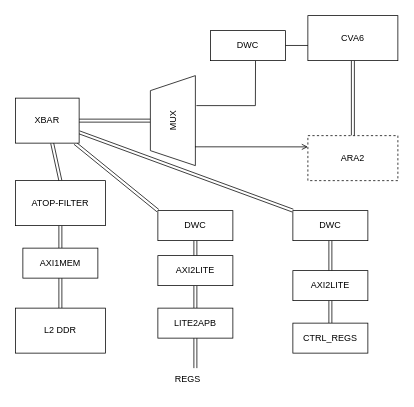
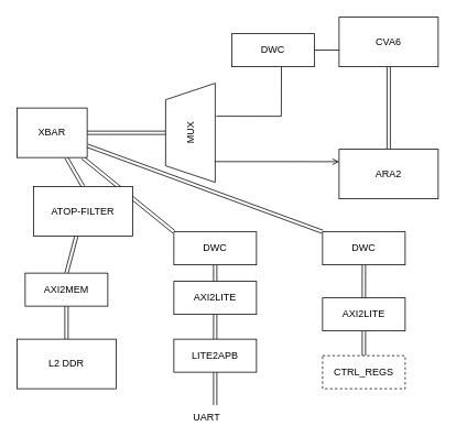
  <mxCell id="0" />
  <mxCell id="1" parent="0" />
  <mxCell id="2" value="" style="endArrow=none;html=1;rounded=0;" edge="1" parent="1"><mxGeometry width="50" height="50" relative="1" as="geometry"><mxPoint x="380" y="59.8" as="sourcePoint" /><mxPoint x="420" y="59.8" as="targetPoint" /></mxGeometry></mxCell>
  <mxCell id="3" style="edgeStyle=none;rounded=0;orthogonalLoop=1;jettySize=auto;html=1;exitX=0.5;exitY=0;exitDx=0;exitDy=0;entryX=1;entryY=0.5;entryDx=0;entryDy=0;shape=link;" edge="1" parent="1" source="4" target="15"><mxGeometry relative="1" as="geometry" /></mxCell>
  <mxCell id="4" value="MUX" style="shape=trapezoid;perimeter=trapezoidPerimeter;html=1;fixedSize=1;rotation=-90;horizontal=1;whiteSpace=wrap;labelPosition=center;verticalLabelPosition=middle;align=center;verticalAlign=middle;fontStyle=0" vertex="1" parent="1"><mxGeometry x="170" y="130" width="120" height="60" as="geometry" /></mxCell>
  <mxCell id="5" style="rounded=0;orthogonalLoop=1;jettySize=auto;html=1;entryX=0.5;entryY=0;entryDx=0;entryDy=0;shape=link;" edge="1" parent="1" source="6" target="10"><mxGeometry relative="1" as="geometry" /></mxCell>
  <mxCell id="6" value="CVA6" style="rounded=0;whiteSpace=wrap;html=1;" vertex="1" parent="1"><mxGeometry x="410" y="20" width="120" height="60" as="geometry" /></mxCell>
  <mxCell id="7" value="DWC" style="rounded=0;whiteSpace=wrap;html=1;" vertex="1" parent="1"><mxGeometry x="280" y="40" width="100" height="40" as="geometry" /></mxCell>
  <mxCell id="8" value="" style="endArrow=none;html=1;rounded=0;entryX=0.602;entryY=1.01;entryDx=0;entryDy=0;entryPerimeter=0;" edge="1" parent="1" target="7"><mxGeometry width="50" height="50" relative="1" as="geometry"><mxPoint x="340" y="140" as="sourcePoint" /><mxPoint x="400" y="130" as="targetPoint" /></mxGeometry></mxCell>
  <mxCell id="9" value="" style="endArrow=none;html=1;rounded=0;exitX=0.667;exitY=1.023;exitDx=0;exitDy=0;exitPerimeter=0;" edge="1" parent="1" source="4"><mxGeometry width="50" height="50" relative="1" as="geometry"><mxPoint x="350" y="180" as="sourcePoint" /><mxPoint x="340" y="140" as="targetPoint" /></mxGeometry></mxCell>
- <mxCell id="10" value="ARA2" style="rounded=0;whiteSpace=wrap;html=1;dashed=1;" vertex="1" parent="1"><mxGeometry x="410" y="180" width="120" height="60" as="geometry" /></mxCell>
+ <mxCell id="10" value="ARA2" style="rounded=0;whiteSpace=wrap;html=1;" vertex="1" parent="1"><mxGeometry x="410" y="180" width="120" height="60" as="geometry" /></mxCell>
  <mxCell id="11" value="" style="endArrow=open;html=1;rounded=0;entryX=0;entryY=0.25;entryDx=0;entryDy=0;exitX=0.209;exitY=0.992;exitDx=0;exitDy=0;exitPerimeter=0;" edge="1" parent="1" source="4" target="10"><mxGeometry width="50" height="50" relative="1" as="geometry"><mxPoint x="320" y="270" as="sourcePoint" /><mxPoint x="370" y="220" as="targetPoint" /></mxGeometry></mxCell>
  <mxCell id="12" style="edgeStyle=none;rounded=0;orthogonalLoop=1;jettySize=auto;html=1;entryX=0.5;entryY=0;entryDx=0;entryDy=0;shape=link;" edge="1" parent="1" source="15" target="17"><mxGeometry relative="1" as="geometry" /></mxCell>
  <mxCell id="13" style="edgeStyle=none;shape=link;rounded=0;orthogonalLoop=1;jettySize=auto;html=1;entryX=0;entryY=0;entryDx=0;entryDy=0;" edge="1" parent="1" source="15" target="22"><mxGeometry relative="1" as="geometry" /></mxCell>
  <mxCell id="14" style="edgeStyle=none;shape=link;rounded=0;orthogonalLoop=1;jettySize=auto;html=1;entryX=0;entryY=0;entryDx=0;entryDy=0;" edge="1" parent="1" source="15" target="29"><mxGeometry relative="1" as="geometry" /></mxCell>
  <mxCell id="15" value="XBAR" style="rounded=0;whiteSpace=wrap;html=1;" vertex="1" parent="1"><mxGeometry x="20" y="130" width="85" height="60" as="geometry" /></mxCell>
  <mxCell id="16" style="edgeStyle=none;shape=link;rounded=0;orthogonalLoop=1;jettySize=auto;html=1;entryX=0.5;entryY=0;entryDx=0;entryDy=0;" edge="1" parent="1" source="17" target="19"><mxGeometry relative="1" as="geometry" /></mxCell>
- <mxCell id="17" value="ATOP-FILTER" style="rounded=0;whiteSpace=wrap;html=1;" vertex="1" parent="1"><mxGeometry x="20" y="240" width="120" height="60" as="geometry" /></mxCell>
+ <mxCell id="17" value="ATOP-FILTER" style="rounded=0;whiteSpace=wrap;html=1;" vertex="1" parent="1"><mxGeometry x="40" y="225" width="120" height="60" as="geometry" /></mxCell>
  <mxCell id="18" style="edgeStyle=none;shape=link;rounded=0;orthogonalLoop=1;jettySize=auto;html=1;entryX=0.5;entryY=0;entryDx=0;entryDy=0;" edge="1" parent="1" source="19" target="20"><mxGeometry relative="1" as="geometry" /></mxCell>
- <mxCell id="19" value="AXI1MEM" style="rounded=0;whiteSpace=wrap;html=1;" vertex="1" parent="1"><mxGeometry x="30" y="330" width="100" height="40" as="geometry" /></mxCell>
+ <mxCell id="19" value="AXI2MEM" style="rounded=0;whiteSpace=wrap;html=1;" vertex="1" parent="1"><mxGeometry x="30" y="330" width="100" height="40" as="geometry" /></mxCell>
  <mxCell id="20" value="L2 DDR" style="rounded=0;whiteSpace=wrap;html=1;" vertex="1" parent="1"><mxGeometry x="20" y="410" width="120" height="60" as="geometry" /></mxCell>
  <mxCell id="21" style="edgeStyle=none;shape=link;rounded=0;orthogonalLoop=1;jettySize=auto;html=1;" edge="1" parent="1" source="22" target="24"><mxGeometry relative="1" as="geometry" /></mxCell>
  <mxCell id="22" value="DWC" style="rounded=0;whiteSpace=wrap;html=1;" vertex="1" parent="1"><mxGeometry x="210" y="280" width="100" height="40" as="geometry" /></mxCell>
  <mxCell id="23" style="edgeStyle=none;shape=link;rounded=0;orthogonalLoop=1;jettySize=auto;html=1;entryX=0.5;entryY=0;entryDx=0;entryDy=0;" edge="1" parent="1" source="24" target="26"><mxGeometry relative="1" as="geometry" /></mxCell>
  <mxCell id="24" value="AXI2LITE" style="rounded=0;whiteSpace=wrap;html=1;" vertex="1" parent="1"><mxGeometry x="210" y="340" width="100" height="40" as="geometry" /></mxCell>
  <mxCell id="25" style="edgeStyle=none;shape=link;rounded=0;orthogonalLoop=1;jettySize=auto;html=1;" edge="1" parent="1" source="26"><mxGeometry relative="1" as="geometry"><mxPoint x="260" y="490" as="targetPoint" /></mxGeometry></mxCell>
  <mxCell id="26" value="LITE2APB" style="rounded=0;whiteSpace=wrap;html=1;" vertex="1" parent="1"><mxGeometry x="210" y="410" width="100" height="40" as="geometry" /></mxCell>
- <mxCell id="27" value="REGS" style="text;html=1;align=center;verticalAlign=middle;whiteSpace=wrap;rounded=0;" vertex="1" parent="1"><mxGeometry x="220" y="490" width="60" height="30" as="geometry" /></mxCell>
+ <mxCell id="27" value="UART" style="text;html=1;align=center;verticalAlign=middle;whiteSpace=wrap;rounded=0;" vertex="1" parent="1"><mxGeometry x="220" y="490" width="60" height="30" as="geometry" /></mxCell>
  <mxCell id="28" style="edgeStyle=none;shape=link;rounded=0;orthogonalLoop=1;jettySize=auto;html=1;entryX=0.5;entryY=0;entryDx=0;entryDy=0;" edge="1" parent="1" source="29" target="31"><mxGeometry relative="1" as="geometry" /></mxCell>
  <mxCell id="29" value="DWC" style="rounded=0;whiteSpace=wrap;html=1;" vertex="1" parent="1"><mxGeometry x="390" y="280" width="100" height="40" as="geometry" /></mxCell>
  <mxCell id="30" style="edgeStyle=none;shape=link;rounded=0;orthogonalLoop=1;jettySize=auto;html=1;entryX=0.5;entryY=0;entryDx=0;entryDy=0;" edge="1" parent="1" source="31" target="32"><mxGeometry relative="1" as="geometry" /></mxCell>
  <mxCell id="31" value="AXI2LITE" style="rounded=0;whiteSpace=wrap;html=1;" vertex="1" parent="1"><mxGeometry x="390" y="360" width="100" height="40" as="geometry" /></mxCell>
- <mxCell id="32" value="CTRL_REGS" style="rounded=0;whiteSpace=wrap;html=1;" vertex="1" parent="1"><mxGeometry x="390" y="430" width="100" height="40" as="geometry" /></mxCell>
+ <mxCell id="32" value="CTRL_REGS" style="rounded=0;whiteSpace=wrap;html=1;dashed=1;" vertex="1" parent="1"><mxGeometry x="390" y="430" width="100" height="40" as="geometry" /></mxCell>
